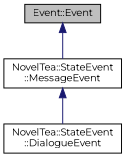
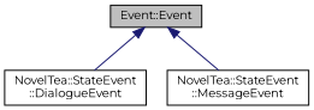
  digraph {
    fontname=Montserrat
    node [color=black fontname=Montserrat fontsize=10 shape=record]
    edge [color=midnightblue dir=back fontname=Montserrat fontsize=10 labelfontname=Helvetica labelfontsize=10 style=solid]
    n1 [fillcolor=grey75 fontcolor=black height=0.2 label="Event::Event" style=filled width=0.4]
    n2 [height=0.2 label="NovelTea::StateEvent\l::DialogueEvent" width=0.4]
    n3 [height=0.2 label="NovelTea::StateEvent\l::MessageEvent" width=0.4]
-   n3 -> n2
+   n1 -> n2
    n1 -> n3
  }
